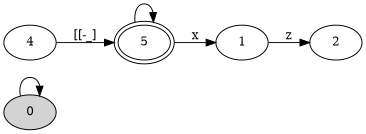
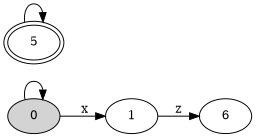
  digraph {
    rankdir=LR
    node [fillcolor=white fontsize=12 peripheries=1 shape=ellipse style=filled]
    edge [fontsize=12]
    0 [fillcolor="#d3d3d3ff"]
    1
-   2
+   2 [label=6]
    5 [peripheries=2]
-   4
    0 -> 0
-   5 -> 1 [label=x]
+   0 -> 1 [label=x]
    1 -> 2 [label=z]
    5 -> 5
-   4 -> 5 [label="[[-_]"]
  }
